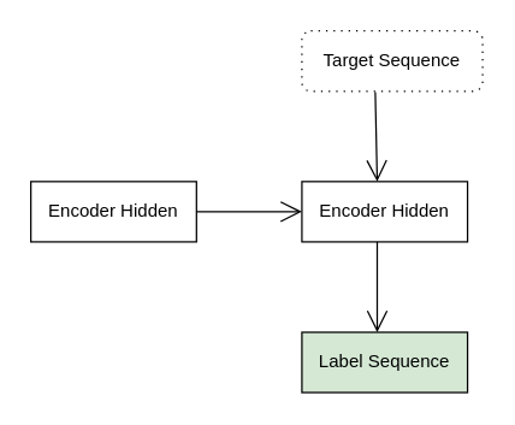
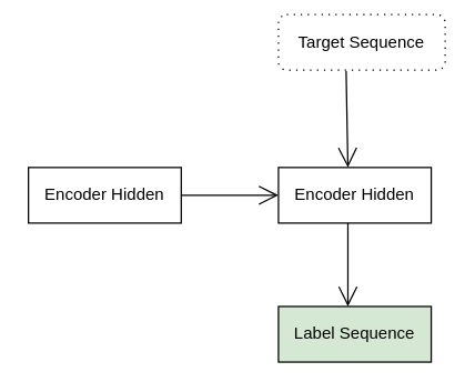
  <mxCell id="0" />
  <mxCell id="1" parent="0" />
  <mxCell id="2" value="Encoder Hidden" style="rounded=0;whiteSpace=wrap;html=1;" vertex="1" parent="1"><mxGeometry x="20" y="120" width="110" height="40" as="geometry" /></mxCell>
- <mxCell id="3" value="Target Sequence" style="shape=ext;rounded=1;html=1;whiteSpace=wrap;dashed=1;dashPattern=1 4;" vertex="1" parent="1"><mxGeometry x="200" y="20" width="120" height="40" as="geometry" /></mxCell>
+ <mxCell id="3" value="Target Sequence" style="shape=ext;rounded=1;html=1;whiteSpace=wrap;dashed=1;dashPattern=1 4;" vertex="1" parent="1"><mxGeometry x="200" y="10" width="120" height="40" as="geometry" /></mxCell>
  <mxCell id="4" value="" style="endArrow=open;endFill=1;endSize=12;html=1;exitX=1;exitY=0.5;exitDx=0;exitDy=0;entryX=0;entryY=0.5;entryDx=0;entryDy=0;" edge="1" parent="1" source="2" target="5"><mxGeometry width="160" relative="1" as="geometry"><mxPoint x="130" y="149.5" as="sourcePoint" /><mxPoint x="200" y="149.769" as="targetPoint" /><Array as="points"><mxPoint x="170" y="140" /></Array></mxGeometry></mxCell>
  <mxCell id="5" value="Encoder Hidden" style="rounded=0;whiteSpace=wrap;html=1;" vertex="1" parent="1"><mxGeometry x="200" y="120" width="110" height="40" as="geometry" /></mxCell>
  <mxCell id="6" value="" style="endArrow=open;endFill=1;endSize=12;html=1;exitX=0.406;exitY=1.017;exitDx=0;exitDy=0;exitPerimeter=0;" edge="1" parent="1" source="3"><mxGeometry width="160" relative="1" as="geometry"><mxPoint x="260" y="100" as="sourcePoint" /><mxPoint x="250" y="120" as="targetPoint" /></mxGeometry></mxCell>
  <mxCell id="7" value="" style="endArrow=open;endFill=1;endSize=12;html=1;" edge="1" parent="1"><mxGeometry width="160" relative="1" as="geometry"><mxPoint x="250" y="160" as="sourcePoint" /><mxPoint x="250" y="220" as="targetPoint" /></mxGeometry></mxCell>
  <mxCell id="8" value="Label Sequence" style="rounded=0;whiteSpace=wrap;html=1;fillColor=#d5e8d4;" vertex="1" parent="1"><mxGeometry x="200" y="220" width="110" height="40" as="geometry" /></mxCell>
